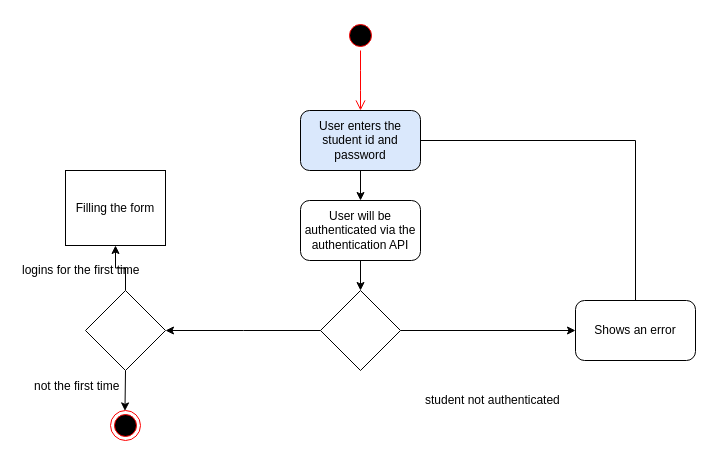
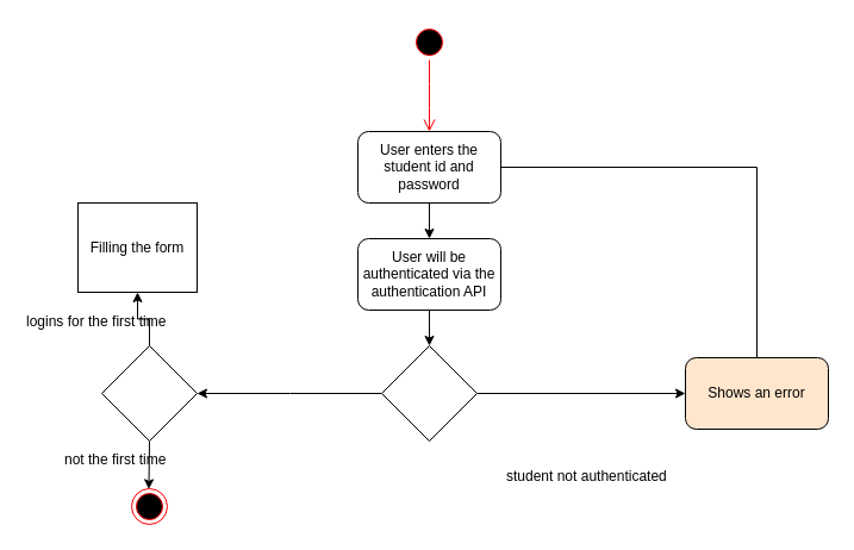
  <mxCell id="0" />
  <mxCell id="1" parent="0" />
  <mxCell id="2" value="" style="ellipse;html=1;shape=startState;fillColor=#000000;strokeColor=#ff0000;" vertex="1" parent="1"><mxGeometry x="345" y="20" width="30" height="30" as="geometry" /></mxCell>
  <mxCell id="3" value="" style="edgeStyle=orthogonalEdgeStyle;html=1;verticalAlign=bottom;endArrow=open;endSize=8;strokeColor=#ff0000;" edge="1" source="2" parent="1"><mxGeometry relative="1" as="geometry"><mxPoint x="360" y="110" as="targetPoint" /></mxGeometry></mxCell>
  <mxCell id="4" value="" style="edgeStyle=orthogonalEdgeStyle;rounded=0;orthogonalLoop=1;jettySize=auto;html=1;" edge="1" parent="1" source="5" target="7"><mxGeometry relative="1" as="geometry" /></mxCell>
- <mxCell id="5" value="User enters the student id and password" style="rounded=1;whiteSpace=wrap;html=1;fillColor=#dae8fc;" vertex="1" parent="1"><mxGeometry x="300" y="110" width="120" height="60" as="geometry" /></mxCell>
+ <mxCell id="5" value="User enters the student id and password" style="rounded=1;whiteSpace=wrap;html=1;" vertex="1" parent="1"><mxGeometry x="300" y="110" width="120" height="60" as="geometry" /></mxCell>
  <mxCell id="6" style="edgeStyle=orthogonalEdgeStyle;rounded=0;orthogonalLoop=1;jettySize=auto;html=1;exitX=0.5;exitY=1;exitDx=0;exitDy=0;entryX=0.5;entryY=0;entryDx=0;entryDy=0;" edge="1" parent="1" source="7" target="10"><mxGeometry relative="1" as="geometry" /></mxCell>
  <mxCell id="7" value="User will be authenticated via the authentication API" style="rounded=1;whiteSpace=wrap;html=1;" vertex="1" parent="1"><mxGeometry x="300" y="200" width="120" height="60" as="geometry" /></mxCell>
  <mxCell id="8" style="edgeStyle=orthogonalEdgeStyle;rounded=0;orthogonalLoop=1;jettySize=auto;html=1;exitX=0;exitY=0.5;exitDx=0;exitDy=0;entryX=1;entryY=0.5;entryDx=0;entryDy=0;" edge="1" parent="1" source="10"><mxGeometry relative="1" as="geometry"><mxPoint x="165" y="330" as="targetPoint" /></mxGeometry></mxCell>
  <mxCell id="9" style="edgeStyle=orthogonalEdgeStyle;rounded=0;orthogonalLoop=1;jettySize=auto;html=1;exitX=1;exitY=0.5;exitDx=0;exitDy=0;entryX=0;entryY=0.5;entryDx=0;entryDy=0;" edge="1" parent="1" source="10" target="17"><mxGeometry relative="1" as="geometry" /></mxCell>
  <mxCell id="10" value="" style="rhombus;whiteSpace=wrap;html=1;" vertex="1" parent="1"><mxGeometry x="320" y="290" width="80" height="80" as="geometry" /></mxCell>
  <mxCell id="11" style="edgeStyle=orthogonalEdgeStyle;rounded=0;orthogonalLoop=1;jettySize=auto;html=1;exitX=0.5;exitY=0;exitDx=0;exitDy=0;entryX=0.5;entryY=1;entryDx=0;entryDy=0;" edge="1" parent="1" source="13" target="14"><mxGeometry relative="1" as="geometry" /></mxCell>
  <mxCell id="12" style="edgeStyle=orthogonalEdgeStyle;rounded=0;orthogonalLoop=1;jettySize=auto;html=1;exitX=0.5;exitY=1;exitDx=0;exitDy=0;entryX=0.5;entryY=0;entryDx=0;entryDy=0;" edge="1" parent="1" source="13"><mxGeometry relative="1" as="geometry"><mxPoint x="124.471" y="410.412" as="targetPoint" /></mxGeometry></mxCell>
  <mxCell id="13" value="" style="rhombus;whiteSpace=wrap;html=1;" vertex="1" parent="1"><mxGeometry x="85" y="290" width="80" height="80" as="geometry" /></mxCell>
  <mxCell id="14" value="Filling the form" style="rounded=0;whiteSpace=wrap;html=1;" vertex="1" parent="1"><mxGeometry x="65" y="170" width="100" height="75" as="geometry" /></mxCell>
  <mxCell id="15" value="logins for the first time" style="text;html=1;resizable=0;points=[];autosize=1;align=left;verticalAlign=top;spacingTop=-4;" vertex="1" parent="1"><mxGeometry x="20" y="260" width="130" height="20" as="geometry" /></mxCell>
  <mxCell id="16" style="edgeStyle=orthogonalEdgeStyle;rounded=0;orthogonalLoop=1;jettySize=auto;html=1;exitX=0.5;exitY=0;exitDx=0;exitDy=0;entryX=1;entryY=0.5;entryDx=0;entryDy=0;endArrow=none;" edge="1" parent="1" source="17" target="5"><mxGeometry relative="1" as="geometry" /></mxCell>
- <mxCell id="17" value="Shows an error" style="rounded=1;whiteSpace=wrap;html=1;" vertex="1" parent="1"><mxGeometry x="575" y="300" width="120" height="60" as="geometry" /></mxCell>
+ <mxCell id="17" value="Shows an error" style="rounded=1;whiteSpace=wrap;html=1;fillColor=#ffe6cc;" vertex="1" parent="1"><mxGeometry x="575" y="300" width="120" height="60" as="geometry" /></mxCell>
  <mxCell id="18" value="student not authenticated" style="text;html=1;resizable=0;points=[];autosize=1;align=left;verticalAlign=top;spacingTop=-4;" vertex="1" parent="1"><mxGeometry x="422.5" y="390" width="150" height="20" as="geometry" /></mxCell>
- <mxCell id="19" value="not the first time" style="text;html=1;resizable=0;points=[];autosize=1;align=left;verticalAlign=top;spacingTop=-4;" vertex="1" parent="1"><mxGeometry x="32" y="376" width="100" height="20" as="geometry" /></mxCell>
+ <mxCell id="19" value="not the first time" style="text;html=1;resizable=0;points=[];autosize=1;align=left;verticalAlign=top;spacingTop=-4;" vertex="1" parent="1"><mxGeometry x="52" y="376" width="100" height="20" as="geometry" /></mxCell>
  <mxCell id="20" value="" style="ellipse;html=1;shape=endState;fillColor=#000000;strokeColor=#ff0000;" vertex="1" parent="1"><mxGeometry x="110" y="410" width="30" height="30" as="geometry" /></mxCell>
